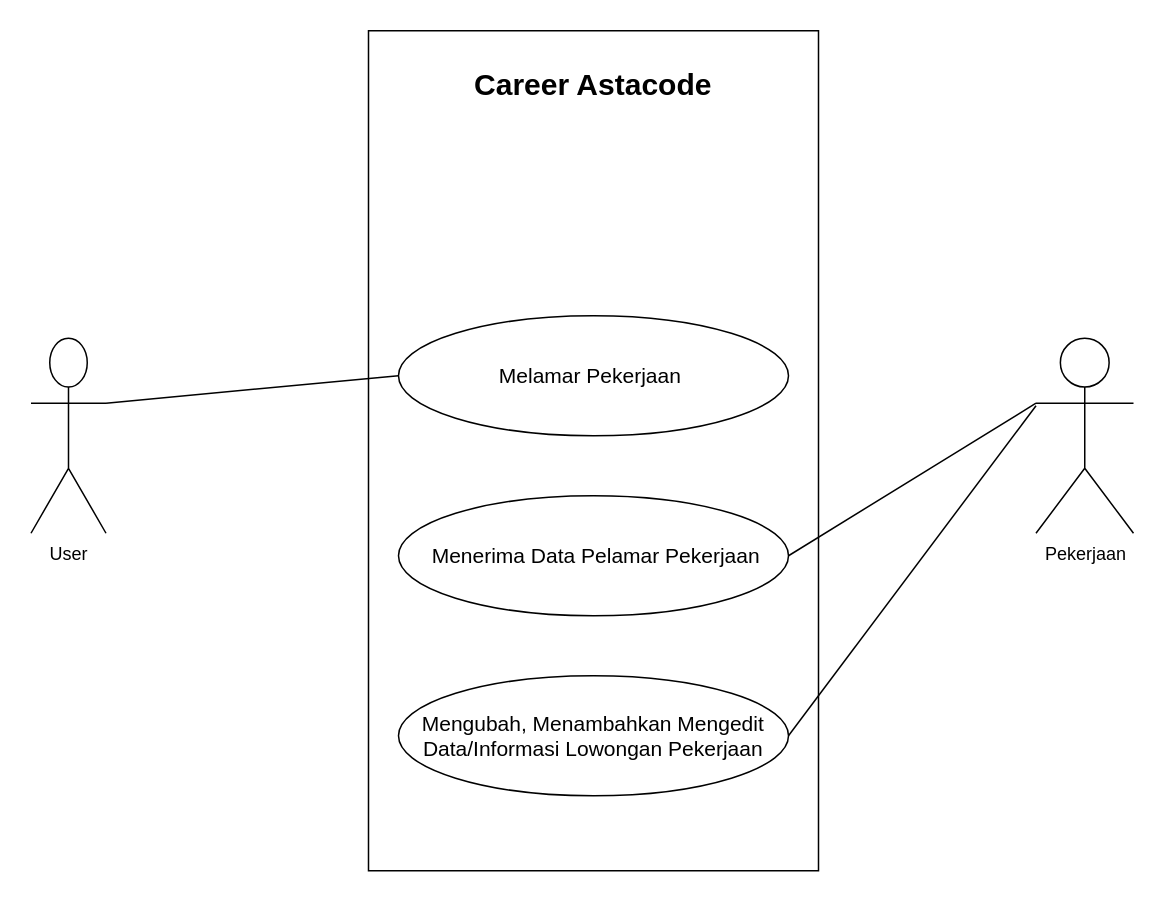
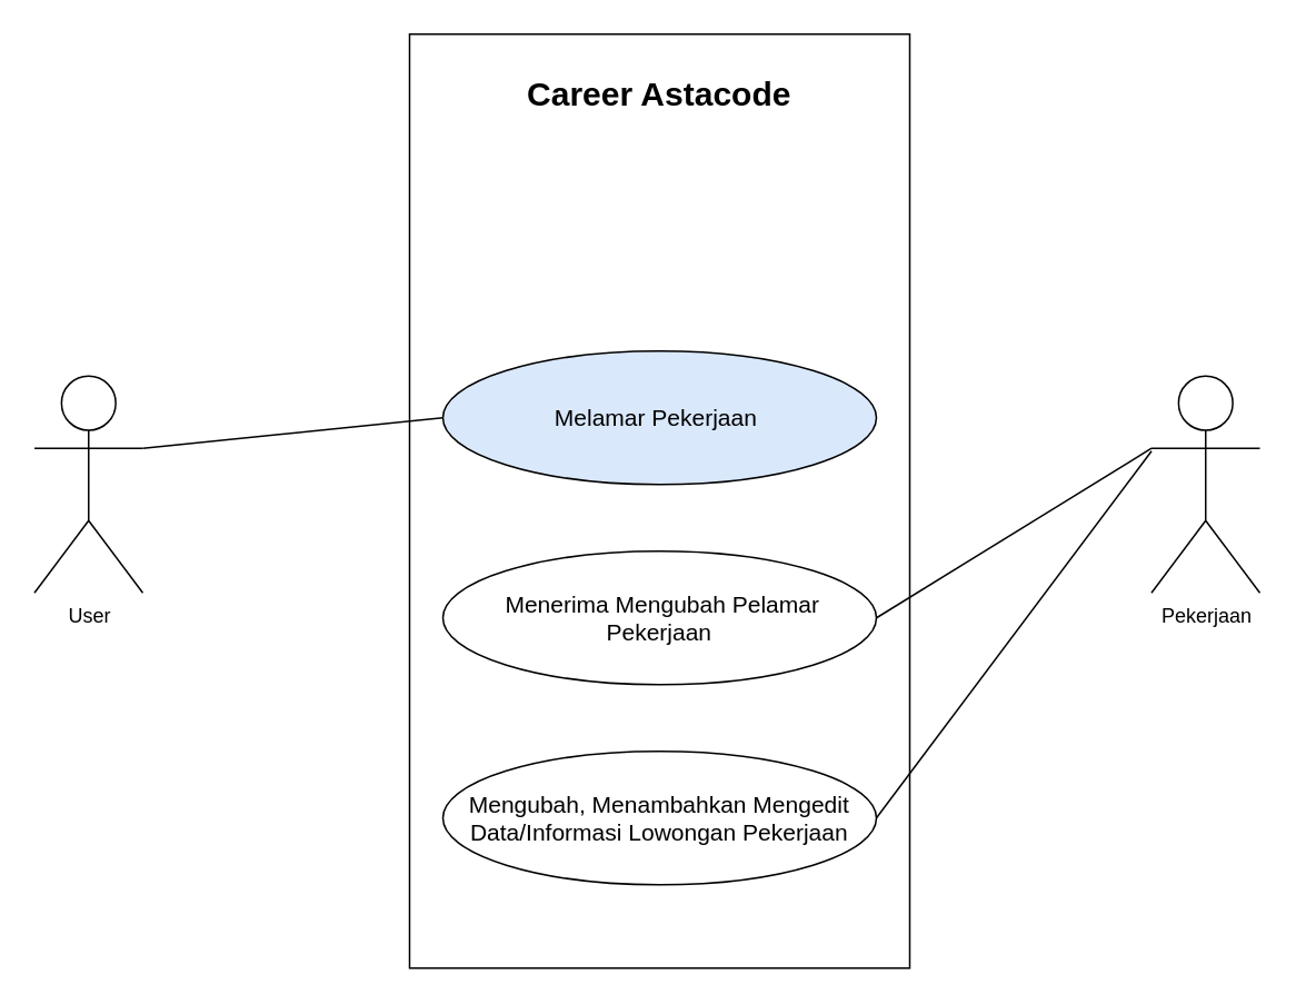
  <mxCell id="0" />
  <mxCell id="1" parent="0" />
  <mxCell id="2" value="" style="rounded=0;whiteSpace=wrap;html=1;" parent="1" vertex="1"><mxGeometry x="245" y="20" width="300" height="560" as="geometry" /></mxCell>
- <mxCell id="3" value="Melamar Pekerjaan&amp;nbsp;" style="ellipse;whiteSpace=wrap;html=1;fontSize=14;" parent="1" vertex="1"><mxGeometry x="265" y="210" width="260" height="80" as="geometry" /></mxCell>
- <mxCell id="4" value="&amp;nbsp;Menerima Data Pelamar Pekerjaan" style="ellipse;whiteSpace=wrap;html=1;fontSize=14;" parent="1" vertex="1"><mxGeometry x="265" y="330" width="260" height="80" as="geometry" /></mxCell>
+ <mxCell id="3" value="Melamar Pekerjaan&amp;nbsp;" style="ellipse;whiteSpace=wrap;html=1;fontSize=14;fillColor=#dae8fc;" parent="1" vertex="1"><mxGeometry x="265" y="210" width="260" height="80" as="geometry" /></mxCell>
+ <mxCell id="4" value="&amp;nbsp;Menerima Mengubah Pelamar Pekerjaan" style="ellipse;whiteSpace=wrap;html=1;fontSize=14;" parent="1" vertex="1"><mxGeometry x="265" y="330" width="260" height="80" as="geometry" /></mxCell>
  <mxCell id="5" value="Mengubah, Menambahkan Mengedit Data/Informasi Lowongan Pekerjaan" style="ellipse;whiteSpace=wrap;html=1;fontSize=14;" parent="1" vertex="1"><mxGeometry x="265" y="450" width="260" height="80" as="geometry" /></mxCell>
  <mxCell id="6" value="Career Astacode" style="text;html=1;align=center;verticalAlign=middle;whiteSpace=wrap;rounded=0;fontSize=20;fontStyle=1" parent="1" vertex="1"><mxGeometry x="300" y="40" width="190" height="30" as="geometry" /></mxCell>
- <mxCell id="7" value="User" style="shape=umlActor;verticalLabelPosition=bottom;verticalAlign=top;html=1;outlineConnect=0;" parent="1" vertex="1"><mxGeometry x="20" y="225" width="50" height="130" as="geometry" /></mxCell>
+ <mxCell id="7" value="User" style="shape=umlActor;verticalLabelPosition=bottom;verticalAlign=top;html=1;outlineConnect=0;" parent="1" vertex="1"><mxGeometry x="20" y="225" width="65" height="130" as="geometry" /></mxCell>
  <mxCell id="8" value="Pekerjaan" style="shape=umlActor;verticalLabelPosition=bottom;verticalAlign=top;html=1;outlineConnect=0;" parent="1" vertex="1"><mxGeometry x="690" y="225" width="65" height="130" as="geometry" /></mxCell>
  <mxCell id="9" value="" style="endArrow=none;html=1;rounded=0;exitX=1;exitY=0.333;exitDx=0;exitDy=0;exitPerimeter=0;entryX=0;entryY=0.5;entryDx=0;entryDy=0;" parent="1" source="7" target="3" edge="1"><mxGeometry width="50" height="50" relative="1" as="geometry"><mxPoint x="95" y="278" as="sourcePoint" /><mxPoint x="275" y="140" as="targetPoint" /></mxGeometry></mxCell>
  <mxCell id="10" value="" style="endArrow=none;html=1;rounded=0;exitX=0;exitY=0.333;exitDx=0;exitDy=0;exitPerimeter=0;entryX=1;entryY=0.5;entryDx=0;entryDy=0;" parent="1" source="8" target="4" edge="1"><mxGeometry width="50" height="50" relative="1" as="geometry"><mxPoint x="95" y="278" as="sourcePoint" /><mxPoint x="275" y="140" as="targetPoint" /></mxGeometry></mxCell>
  <mxCell id="11" value="" style="endArrow=none;html=1;rounded=0;entryX=1;entryY=0.5;entryDx=0;entryDy=0;" parent="1" target="5" edge="1"><mxGeometry width="50" height="50" relative="1" as="geometry"><mxPoint x="690" y="270" as="sourcePoint" /><mxPoint x="535" y="380" as="targetPoint" /></mxGeometry></mxCell>
